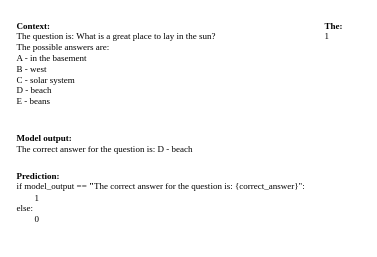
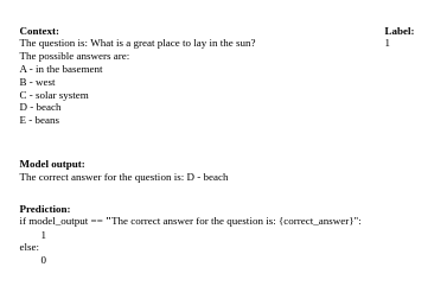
  <mxCell id="0" />
  <mxCell id="1" parent="0" />
  <mxCell id="2" value="" style="group" parent="1" vertex="1" connectable="0"><mxGeometry x="20" y="170" width="450" height="150" as="geometry" /></mxCell>
  <mxCell id="3" value="&lt;b&gt;Model output:&lt;/b&gt;&lt;br&gt;The correct answer for the question is: D - beach" style="text;html=1;strokeColor=none;fillColor=none;align=left;verticalAlign=top;whiteSpace=wrap;rounded=0;fontFamily=EHUSans;fontStyle=0" parent="2" vertex="1"><mxGeometry width="323" height="40" as="geometry" /></mxCell>
  <mxCell id="4" value="&lt;b&gt;Prediction:&lt;/b&gt;&lt;br&gt;if model_output == &lt;b&gt;&quot;&lt;/b&gt;The correct answer for the question is: {correct_answer}&quot;:&lt;br&gt;&lt;span style=&quot;&quot;&gt;&#09;&lt;/span&gt;&lt;span style=&quot;&quot;&gt;&#09;&lt;/span&gt;&lt;span style=&quot;white-space: pre;&quot;&gt;&#09;&lt;/span&gt;1&lt;br&gt;else:&lt;br&gt;&lt;span style=&quot;&quot;&gt;&#09;&lt;/span&gt;&lt;span style=&quot;&quot;&gt;&#09;&lt;/span&gt;&lt;span style=&quot;white-space: pre;&quot;&gt;&#09;&lt;/span&gt;0" style="text;html=1;strokeColor=none;fillColor=none;align=left;verticalAlign=top;whiteSpace=wrap;rounded=0;fontFamily=EHUSans;fontStyle=0" parent="2" vertex="1"><mxGeometry y="50" width="450" height="100" as="geometry" /></mxCell>
  <mxCell id="5" value="" style="group" vertex="1" connectable="0" parent="1"><mxGeometry x="20" y="20" width="450" height="130" as="geometry" /></mxCell>
  <mxCell id="6" value="&lt;font face=&quot;EHUSans&quot;&gt;&lt;b&gt;Context:&lt;br&gt;&lt;/b&gt;The question is: What is a great place to lay in the sun?&lt;br&gt;The possible answers are:&lt;br&gt;A - in the basement&lt;br&gt;B - west&lt;br&gt;C - solar system&lt;br&gt;D - beach&lt;br&gt;E - beans&lt;br&gt;&lt;/font&gt;" style="text;html=1;strokeColor=none;fillColor=none;align=left;verticalAlign=top;whiteSpace=wrap;rounded=0;" parent="5" vertex="1"><mxGeometry width="370" height="130" as="geometry" /></mxCell>
- <mxCell id="7" value="&lt;b&gt;The:&lt;/b&gt;&lt;br&gt;1" style="text;html=1;strokeColor=none;fillColor=none;align=left;verticalAlign=top;whiteSpace=wrap;rounded=0;fontFamily=EHUSans;fontStyle=0" parent="5" vertex="1"><mxGeometry x="410" width="50" height="40" as="geometry" /></mxCell>
+ <mxCell id="7" value="&lt;b&gt;Label:&lt;/b&gt;&lt;br&gt;1" style="text;html=1;strokeColor=none;fillColor=none;align=left;verticalAlign=top;whiteSpace=wrap;rounded=0;fontFamily=EHUSans;fontStyle=0" parent="5" vertex="1"><mxGeometry x="410" width="50" height="40" as="geometry" /></mxCell>
